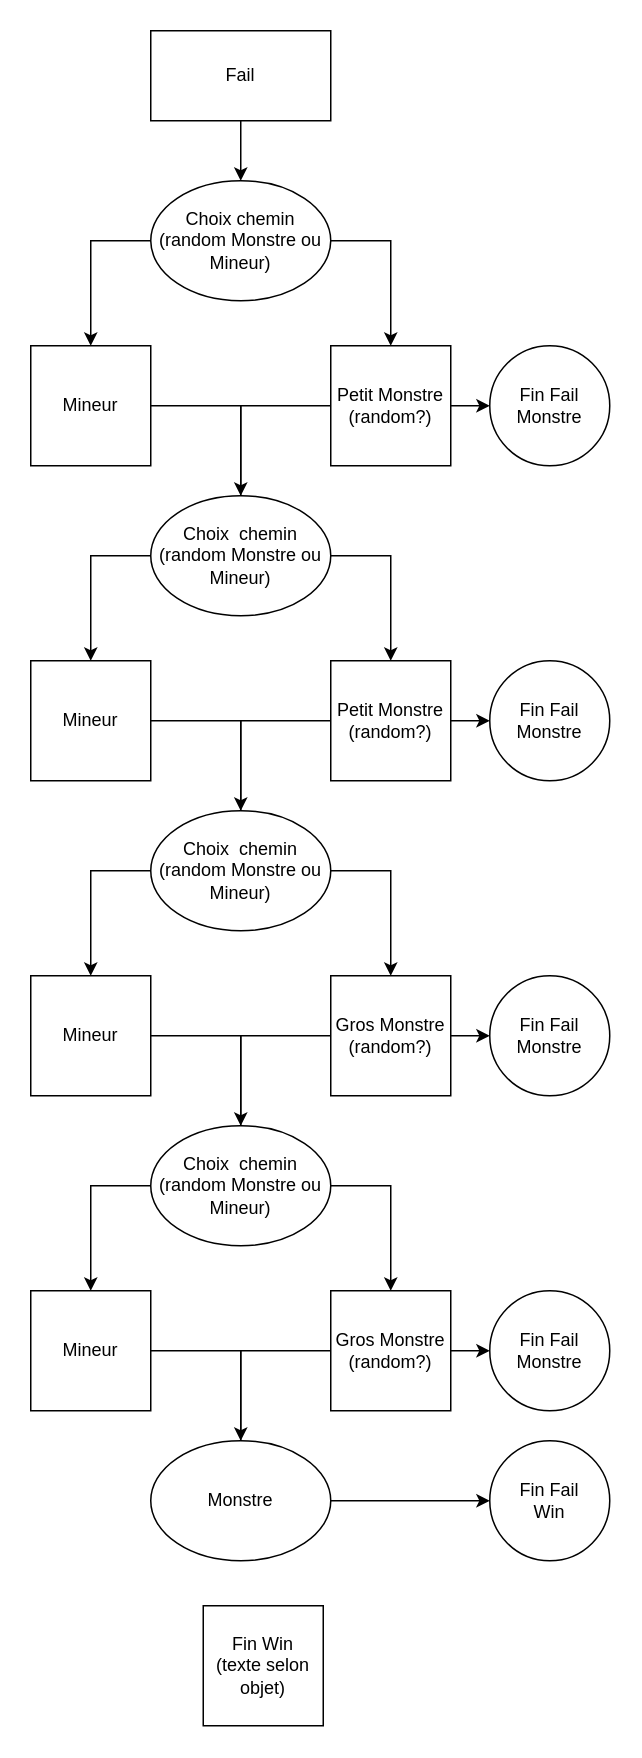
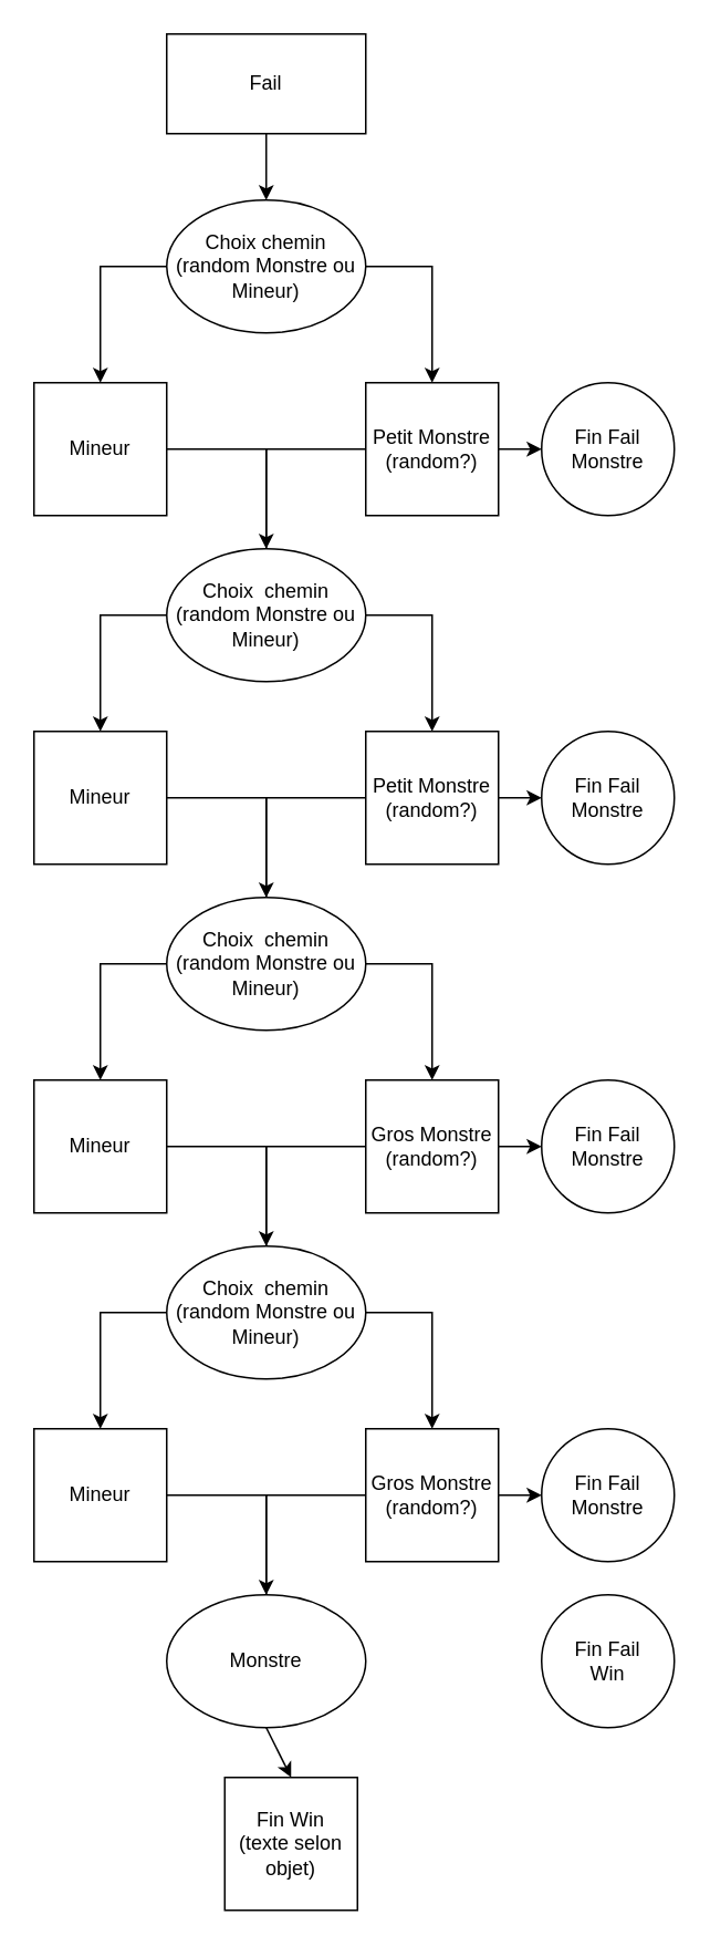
  <mxCell id="0" />
  <mxCell id="1" parent="0" />
  <mxCell id="2" value="Fail" style="rounded=0;whiteSpace=wrap;html=1;" vertex="1" parent="1"><mxGeometry x="100" y="20" width="120" height="60" as="geometry" /></mxCell>
  <mxCell id="3" value="Choix chemin&lt;br&gt;(random Monstre ou Mineur)" style="ellipse;whiteSpace=wrap;html=1;" vertex="1" parent="1"><mxGeometry x="100" y="120" width="120" height="80" as="geometry" /></mxCell>
  <mxCell id="4" value="Mineur" style="whiteSpace=wrap;html=1;aspect=fixed;" vertex="1" parent="1"><mxGeometry x="20" y="230" width="80" height="80" as="geometry" /></mxCell>
  <mxCell id="5" value="Petit Monstre (random?)" style="whiteSpace=wrap;html=1;aspect=fixed;" vertex="1" parent="1"><mxGeometry x="220" y="230" width="80" height="80" as="geometry" /></mxCell>
  <mxCell id="6" value="" style="endArrow=classic;html=1;rounded=0;exitX=0.5;exitY=1;exitDx=0;exitDy=0;entryX=0.5;entryY=0;entryDx=0;entryDy=0;" edge="1" parent="1" source="2" target="3"><mxGeometry width="50" height="50" relative="1" as="geometry"><mxPoint x="166" y="380" as="sourcePoint" /><mxPoint x="216" y="330" as="targetPoint" /></mxGeometry></mxCell>
  <mxCell id="7" value="" style="endArrow=classic;html=1;rounded=0;exitX=0;exitY=0.5;exitDx=0;exitDy=0;entryX=0.5;entryY=0;entryDx=0;entryDy=0;" edge="1" parent="1" source="3" target="4"><mxGeometry width="50" height="50" relative="1" as="geometry"><mxPoint x="166" y="380" as="sourcePoint" /><mxPoint x="216" y="330" as="targetPoint" /><Array as="points"><mxPoint x="60" y="160" /></Array></mxGeometry></mxCell>
  <mxCell id="8" value="" style="endArrow=classic;html=1;rounded=0;exitX=1;exitY=0.5;exitDx=0;exitDy=0;entryX=0.5;entryY=0;entryDx=0;entryDy=0;" edge="1" parent="1" source="3" target="5"><mxGeometry width="50" height="50" relative="1" as="geometry"><mxPoint x="166" y="380" as="sourcePoint" /><mxPoint x="216" y="330" as="targetPoint" /><Array as="points"><mxPoint x="260" y="160" /></Array></mxGeometry></mxCell>
  <mxCell id="9" value="Choix&amp;nbsp;&amp;nbsp;chemin&lt;br&gt;(random Monstre ou Mineur)" style="ellipse;whiteSpace=wrap;html=1;" vertex="1" parent="1"><mxGeometry x="100" y="330" width="120" height="80" as="geometry" /></mxCell>
  <mxCell id="10" value="Mineur" style="whiteSpace=wrap;html=1;aspect=fixed;" vertex="1" parent="1"><mxGeometry x="20" y="440" width="80" height="80" as="geometry" /></mxCell>
  <mxCell id="11" value="Petit Monstre (random?)" style="whiteSpace=wrap;html=1;aspect=fixed;" vertex="1" parent="1"><mxGeometry x="220" y="440" width="80" height="80" as="geometry" /></mxCell>
  <mxCell id="12" value="" style="endArrow=classic;html=1;rounded=0;exitX=0;exitY=0.5;exitDx=0;exitDy=0;entryX=0.5;entryY=0;entryDx=0;entryDy=0;" edge="1" parent="1" source="9" target="10"><mxGeometry width="50" height="50" relative="1" as="geometry"><mxPoint x="166" y="590" as="sourcePoint" /><mxPoint x="216" y="540" as="targetPoint" /><Array as="points"><mxPoint x="60" y="370" /></Array></mxGeometry></mxCell>
  <mxCell id="13" value="" style="endArrow=classic;html=1;rounded=0;exitX=1;exitY=0.5;exitDx=0;exitDy=0;entryX=0.5;entryY=0;entryDx=0;entryDy=0;" edge="1" parent="1" source="9" target="11"><mxGeometry width="50" height="50" relative="1" as="geometry"><mxPoint x="166" y="590" as="sourcePoint" /><mxPoint x="216" y="540" as="targetPoint" /><Array as="points"><mxPoint x="260" y="370" /></Array></mxGeometry></mxCell>
  <mxCell id="14" value="" style="endArrow=classic;html=1;rounded=0;exitX=1;exitY=0.5;exitDx=0;exitDy=0;entryX=0.5;entryY=0;entryDx=0;entryDy=0;" edge="1" parent="1" source="4" target="9"><mxGeometry width="50" height="50" relative="1" as="geometry"><mxPoint x="166" y="380" as="sourcePoint" /><mxPoint x="216" y="330" as="targetPoint" /><Array as="points"><mxPoint x="160" y="270" /></Array></mxGeometry></mxCell>
  <mxCell id="15" value="" style="endArrow=none;html=1;rounded=0;exitX=0.5;exitY=0;exitDx=0;exitDy=0;entryX=0;entryY=0.5;entryDx=0;entryDy=0;" edge="1" parent="1" source="9" target="5"><mxGeometry width="50" height="50" relative="1" as="geometry"><mxPoint x="166" y="380" as="sourcePoint" /><mxPoint x="216" y="330" as="targetPoint" /><Array as="points"><mxPoint x="160" y="270" /></Array></mxGeometry></mxCell>
  <mxCell id="16" value="" style="endArrow=classic;html=1;rounded=0;exitX=1;exitY=0.5;exitDx=0;exitDy=0;entryX=0.5;entryY=0;entryDx=0;entryDy=0;" edge="1" parent="1"><mxGeometry width="50" height="50" relative="1" as="geometry"><mxPoint x="100" y="480" as="sourcePoint" /><mxPoint x="160" y="540" as="targetPoint" /><Array as="points"><mxPoint x="160" y="480" /></Array></mxGeometry></mxCell>
  <mxCell id="17" value="" style="endArrow=none;html=1;rounded=0;exitX=0.5;exitY=0;exitDx=0;exitDy=0;entryX=0;entryY=0.5;entryDx=0;entryDy=0;" edge="1" parent="1"><mxGeometry width="50" height="50" relative="1" as="geometry"><mxPoint x="160" y="540" as="sourcePoint" /><mxPoint x="220" y="480" as="targetPoint" /><Array as="points"><mxPoint x="160" y="480" /></Array></mxGeometry></mxCell>
  <mxCell id="18" value="Choix&amp;nbsp;&amp;nbsp;chemin&lt;br&gt;(random Monstre ou Mineur)" style="ellipse;whiteSpace=wrap;html=1;" vertex="1" parent="1"><mxGeometry x="100" y="540" width="120" height="80" as="geometry" /></mxCell>
  <mxCell id="19" value="Mineur" style="whiteSpace=wrap;html=1;aspect=fixed;" vertex="1" parent="1"><mxGeometry x="20" y="650" width="80" height="80" as="geometry" /></mxCell>
  <mxCell id="20" value="Gros Monstre (random?)" style="whiteSpace=wrap;html=1;aspect=fixed;" vertex="1" parent="1"><mxGeometry x="220" y="650" width="80" height="80" as="geometry" /></mxCell>
  <mxCell id="21" value="" style="endArrow=classic;html=1;rounded=0;exitX=0;exitY=0.5;exitDx=0;exitDy=0;entryX=0.5;entryY=0;entryDx=0;entryDy=0;" edge="1" parent="1" source="18" target="19"><mxGeometry width="50" height="50" relative="1" as="geometry"><mxPoint x="166" y="800" as="sourcePoint" /><mxPoint x="216" y="750" as="targetPoint" /><Array as="points"><mxPoint x="60" y="580" /></Array></mxGeometry></mxCell>
  <mxCell id="22" value="" style="endArrow=classic;html=1;rounded=0;exitX=1;exitY=0.5;exitDx=0;exitDy=0;entryX=0.5;entryY=0;entryDx=0;entryDy=0;" edge="1" parent="1" source="18" target="20"><mxGeometry width="50" height="50" relative="1" as="geometry"><mxPoint x="166" y="800" as="sourcePoint" /><mxPoint x="216" y="750" as="targetPoint" /><Array as="points"><mxPoint x="260" y="580" /></Array></mxGeometry></mxCell>
  <mxCell id="23" value="Choix&amp;nbsp;&amp;nbsp;chemin&lt;br&gt;(random Monstre ou Mineur)" style="ellipse;whiteSpace=wrap;html=1;" vertex="1" parent="1"><mxGeometry x="100" y="750" width="120" height="80" as="geometry" /></mxCell>
  <mxCell id="24" value="Mineur" style="whiteSpace=wrap;html=1;aspect=fixed;" vertex="1" parent="1"><mxGeometry x="20" y="860" width="80" height="80" as="geometry" /></mxCell>
  <mxCell id="25" value="Gros Monstre (random?)" style="whiteSpace=wrap;html=1;aspect=fixed;" vertex="1" parent="1"><mxGeometry x="220" y="860" width="80" height="80" as="geometry" /></mxCell>
  <mxCell id="26" value="" style="endArrow=classic;html=1;rounded=0;exitX=0;exitY=0.5;exitDx=0;exitDy=0;entryX=0.5;entryY=0;entryDx=0;entryDy=0;" edge="1" parent="1" source="23" target="24"><mxGeometry width="50" height="50" relative="1" as="geometry"><mxPoint x="166" y="1010" as="sourcePoint" /><mxPoint x="216" y="960" as="targetPoint" /><Array as="points"><mxPoint x="60" y="790" /></Array></mxGeometry></mxCell>
  <mxCell id="27" value="" style="endArrow=classic;html=1;rounded=0;exitX=1;exitY=0.5;exitDx=0;exitDy=0;entryX=0.5;entryY=0;entryDx=0;entryDy=0;" edge="1" parent="1" source="23" target="25"><mxGeometry width="50" height="50" relative="1" as="geometry"><mxPoint x="166" y="1010" as="sourcePoint" /><mxPoint x="216" y="960" as="targetPoint" /><Array as="points"><mxPoint x="260" y="790" /></Array></mxGeometry></mxCell>
  <mxCell id="28" value="" style="endArrow=classic;html=1;rounded=0;exitX=1;exitY=0.5;exitDx=0;exitDy=0;entryX=0.5;entryY=0;entryDx=0;entryDy=0;" edge="1" parent="1" source="19" target="23"><mxGeometry width="50" height="50" relative="1" as="geometry"><mxPoint x="166" y="800" as="sourcePoint" /><mxPoint x="216" y="750" as="targetPoint" /><Array as="points"><mxPoint x="160" y="690" /></Array></mxGeometry></mxCell>
  <mxCell id="29" value="" style="endArrow=none;html=1;rounded=0;exitX=0.5;exitY=0;exitDx=0;exitDy=0;entryX=0;entryY=0.5;entryDx=0;entryDy=0;" edge="1" parent="1" source="23" target="20"><mxGeometry width="50" height="50" relative="1" as="geometry"><mxPoint x="166" y="800" as="sourcePoint" /><mxPoint x="216" y="750" as="targetPoint" /><Array as="points"><mxPoint x="160" y="690" /></Array></mxGeometry></mxCell>
  <mxCell id="30" value="" style="endArrow=classic;html=1;rounded=0;exitX=1;exitY=0.5;exitDx=0;exitDy=0;entryX=0.5;entryY=0;entryDx=0;entryDy=0;" edge="1" parent="1"><mxGeometry width="50" height="50" relative="1" as="geometry"><mxPoint x="100" y="900" as="sourcePoint" /><mxPoint x="160" y="960" as="targetPoint" /><Array as="points"><mxPoint x="160" y="900" /></Array></mxGeometry></mxCell>
  <mxCell id="31" value="" style="endArrow=none;html=1;rounded=0;exitX=0.5;exitY=0;exitDx=0;exitDy=0;entryX=0;entryY=0.5;entryDx=0;entryDy=0;" edge="1" parent="1"><mxGeometry width="50" height="50" relative="1" as="geometry"><mxPoint x="160" y="960" as="sourcePoint" /><mxPoint x="220" y="900" as="targetPoint" /><Array as="points"><mxPoint x="160" y="900" /></Array></mxGeometry></mxCell>
  <mxCell id="32" value="Monstre" style="ellipse;whiteSpace=wrap;html=1;" vertex="1" parent="1"><mxGeometry x="100" y="960" width="120" height="80" as="geometry" /></mxCell>
  <mxCell id="33" value="Fin Win&lt;br&gt;(texte selon objet)" style="whiteSpace=wrap;html=1;aspect=fixed;" vertex="1" parent="1"><mxGeometry x="135" y="1070" width="80" height="80" as="geometry" /></mxCell>
  <mxCell id="34" value="Fin Fail&lt;br&gt;Win" style="ellipse;whiteSpace=wrap;html=1;aspect=fixed;" vertex="1" parent="1"><mxGeometry x="326" y="960" width="80" height="80" as="geometry" /></mxCell>
  <mxCell id="35" value="Fin Fail&lt;br&gt;Monstre" style="ellipse;whiteSpace=wrap;html=1;aspect=fixed;" vertex="1" parent="1"><mxGeometry x="326" y="860" width="80" height="80" as="geometry" /></mxCell>
  <mxCell id="36" value="Fin Fail&lt;br&gt;Monstre" style="ellipse;whiteSpace=wrap;html=1;aspect=fixed;" vertex="1" parent="1"><mxGeometry x="326" y="650" width="80" height="80" as="geometry" /></mxCell>
  <mxCell id="37" value="Fin Fail&lt;br&gt;Monstre" style="ellipse;whiteSpace=wrap;html=1;aspect=fixed;" vertex="1" parent="1"><mxGeometry x="326" y="440" width="80" height="80" as="geometry" /></mxCell>
- <mxCell id="39" value="" style="endArrow=classic;html=1;rounded=0;exitX=1;exitY=0.5;exitDx=0;exitDy=0;entryX=0;entryY=0.5;entryDx=0;entryDy=0;" edge="1" parent="1" source="32" target="34"><mxGeometry width="50" height="50" relative="1" as="geometry"><mxPoint x="166" y="780" as="sourcePoint" /><mxPoint x="216" y="730" as="targetPoint" /></mxGeometry></mxCell>
+ <mxCell id="38" value="" style="endArrow=classic;html=1;rounded=0;exitX=0.5;exitY=1;exitDx=0;exitDy=0;entryX=0.5;entryY=0;entryDx=0;entryDy=0;" edge="1" parent="1" source="32" target="33"><mxGeometry width="50" height="50" relative="1" as="geometry"><mxPoint x="166" y="780" as="sourcePoint" /><mxPoint x="216" y="730" as="targetPoint" /></mxGeometry></mxCell>
  <mxCell id="40" value="" style="endArrow=classic;html=1;rounded=0;exitX=1;exitY=0.5;exitDx=0;exitDy=0;entryX=0;entryY=0.5;entryDx=0;entryDy=0;" edge="1" parent="1" source="25" target="35"><mxGeometry width="50" height="50" relative="1" as="geometry"><mxPoint x="166" y="780" as="sourcePoint" /><mxPoint x="216" y="730" as="targetPoint" /></mxGeometry></mxCell>
  <mxCell id="41" value="" style="endArrow=classic;html=1;rounded=0;exitX=1;exitY=0.5;exitDx=0;exitDy=0;entryX=0;entryY=0.5;entryDx=0;entryDy=0;" edge="1" parent="1" source="20" target="36"><mxGeometry width="50" height="50" relative="1" as="geometry"><mxPoint x="166" y="780" as="sourcePoint" /><mxPoint x="216" y="730" as="targetPoint" /></mxGeometry></mxCell>
  <mxCell id="42" value="" style="endArrow=classic;html=1;rounded=0;exitX=1;exitY=0.5;exitDx=0;exitDy=0;entryX=0;entryY=0.5;entryDx=0;entryDy=0;" edge="1" parent="1" source="11" target="37"><mxGeometry width="50" height="50" relative="1" as="geometry"><mxPoint x="166" y="780" as="sourcePoint" /><mxPoint x="216" y="730" as="targetPoint" /></mxGeometry></mxCell>
  <mxCell id="43" value="Fin Fail&lt;br&gt;Monstre" style="ellipse;whiteSpace=wrap;html=1;aspect=fixed;" vertex="1" parent="1"><mxGeometry x="326" y="230" width="80" height="80" as="geometry" /></mxCell>
  <mxCell id="44" value="" style="endArrow=classic;html=1;rounded=0;exitX=1;exitY=0.5;exitDx=0;exitDy=0;entryX=0;entryY=0.5;entryDx=0;entryDy=0;" edge="1" parent="1" target="43"><mxGeometry width="50" height="50" relative="1" as="geometry"><mxPoint x="300" y="270" as="sourcePoint" /><mxPoint x="216" y="520" as="targetPoint" /></mxGeometry></mxCell>
